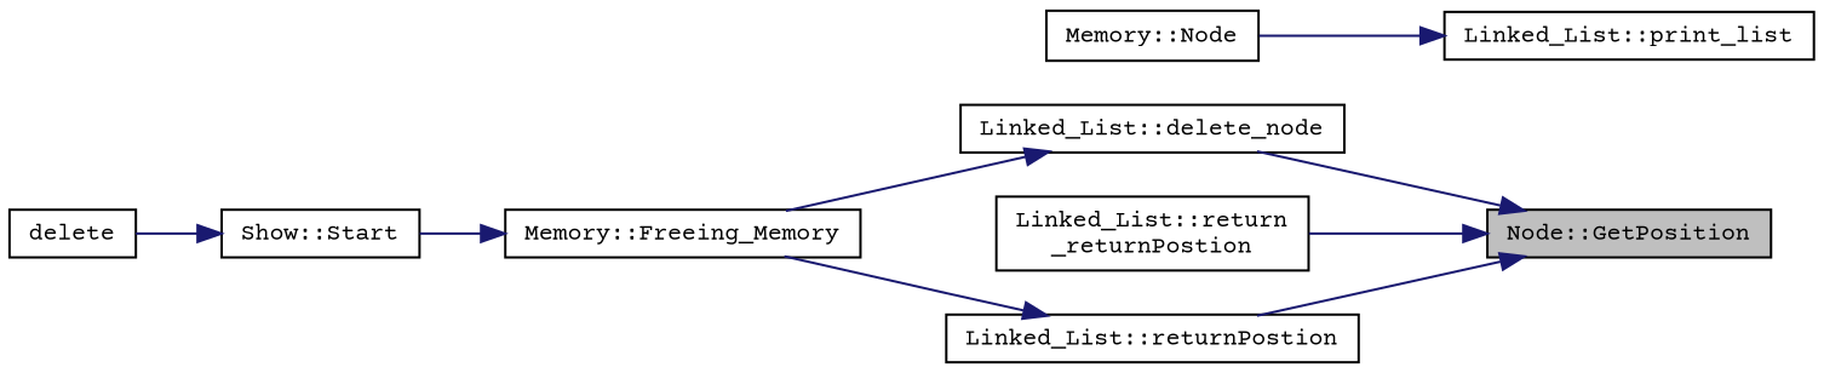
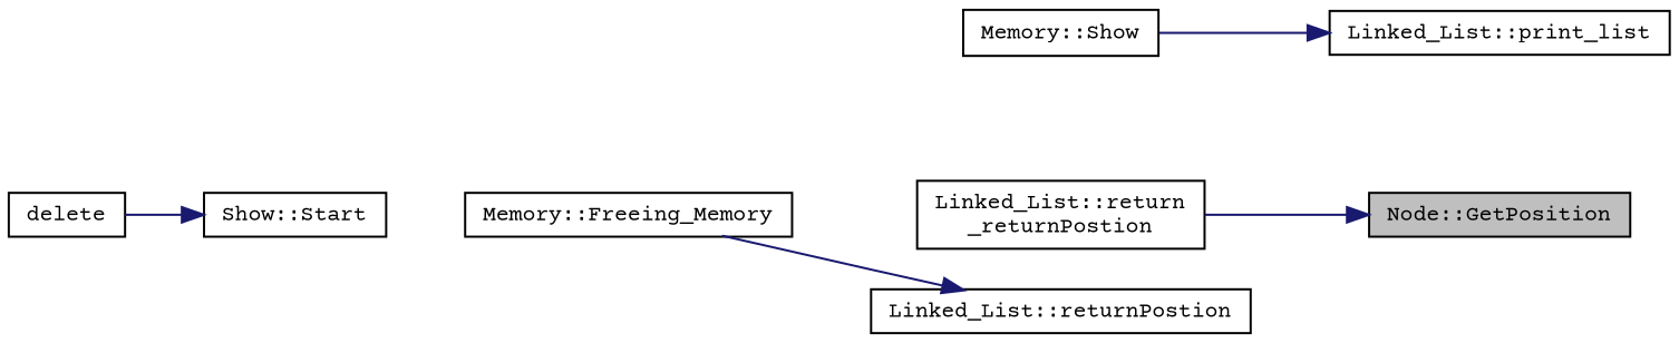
  digraph {
    fontname="Courier Prime"
    rankdir=RL
    node [color=black fillcolor=white fontname="Courier Prime" fontsize=10 shape=record style=filled]
    edge [color=midnightblue dir=back fontname="Courier Prime" fontsize=10 labelfontname=Helvetica labelfontsize=10 style=solid]
    n1 [fillcolor=grey75 fontcolor=black height=0.2 label="Node::GetPosition" width=0.4]
-   n2 [height=0.2 label="Linked_List::delete_node" width=0.4]
    n3 [height=0.2 label="Linked_List::return\l_returnPostion" width=0.4]
    n4 [height=0.2 label="Linked_List::returnPostion" width=0.4]
    n5 [height=0.2 label="Memory::Freeing_Memory" width=0.4]
    n6 [height=0.2 label="Linked_List::print_list" width=0.4]
-   n7 [height=0.2 label="Memory::Node" width=0.4]
+   n7 [height=0.2 label="Memory::Show" width=0.4]
    n8 [height=0.2 label="Show::Start" width=0.4]
    n9 [height=0.2 label=delete width=0.4]
-   n1 -> n2
    n1 -> n3
-   n1 -> n4
-   n2 -> n5
    n4 -> n5
-   n5 -> n8
    n6 -> n7
    n8 -> n9
  }
